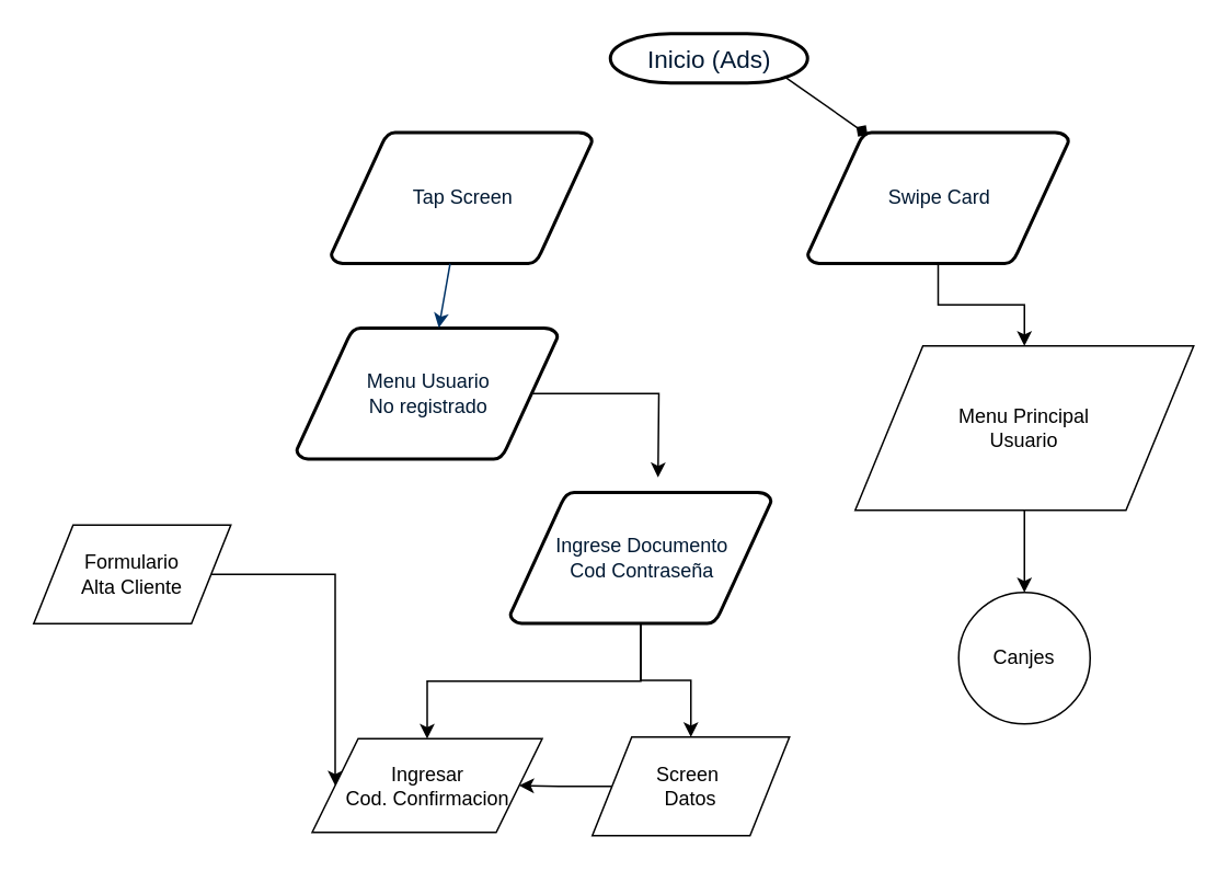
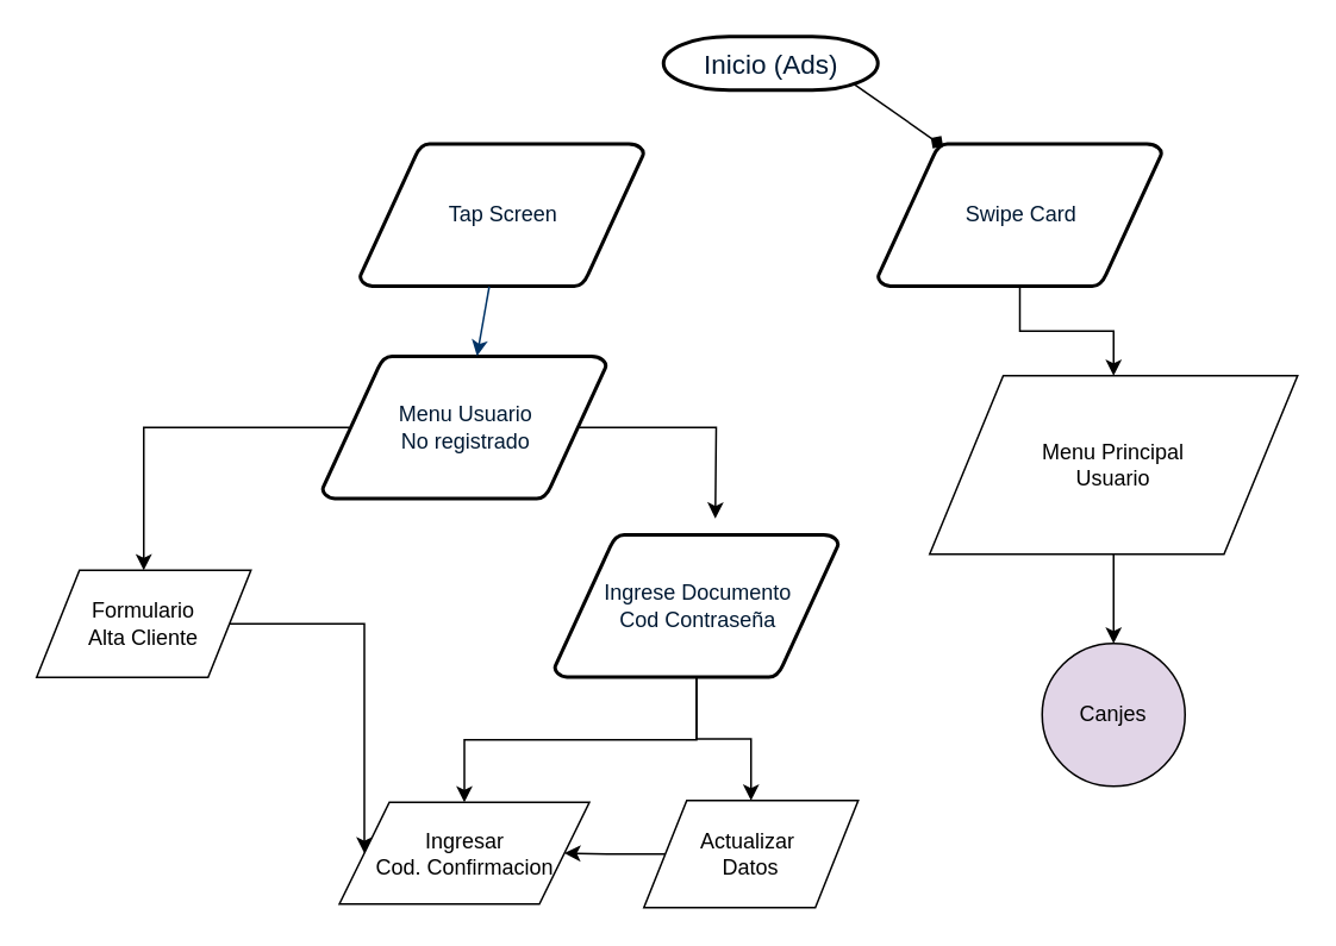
  <mxCell id="0" />
  <mxCell id="1" parent="0" />
  <mxCell id="2" value="Inicio (Ads)" style="shape=mxgraph.flowchart.terminator;fillColor=#FFFFFF;strokeColor=#000000;strokeWidth=2;gradientColor=none;gradientDirection=north;fontColor=#001933;fontStyle=0;html=1;fontSize=15;" parent="1" vertex="1"><mxGeometry x="371" y="20" width="120" height="30" as="geometry" /></mxCell>
  <mxCell id="3" value="Tap Screen" style="shape=mxgraph.flowchart.data;fillColor=#FFFFFF;strokeColor=#000000;strokeWidth=2;gradientColor=none;gradientDirection=north;fontColor=#001933;fontStyle=0;html=1;" parent="1" vertex="1"><mxGeometry x="201" y="80" width="159" height="80" as="geometry" /></mxCell>
+ <mxCell id="4" value="" style="edgeStyle=orthogonalEdgeStyle;rounded=0;orthogonalLoop=1;jettySize=auto;html=1;exitX=0.095;exitY=0.5;exitDx=0;exitDy=0;exitPerimeter=0;" edge="1" parent="1" source="6" target="12"><mxGeometry relative="1" as="geometry"><mxPoint x="111" y="240" as="targetPoint" /></mxGeometry></mxCell>
  <mxCell id="5" value="" style="edgeStyle=orthogonalEdgeStyle;rounded=0;orthogonalLoop=1;jettySize=auto;html=1;exitX=0.905;exitY=0.5;exitDx=0;exitDy=0;exitPerimeter=0;" edge="1" parent="1" source="6"><mxGeometry relative="1" as="geometry"><mxPoint x="400" y="290" as="targetPoint" /></mxGeometry></mxCell>
  <mxCell id="6" value="Menu Usuario &lt;br&gt;No registrado" style="shape=mxgraph.flowchart.data;fillColor=#FFFFFF;strokeColor=#000000;strokeWidth=2;gradientColor=none;gradientDirection=north;fontColor=#001933;fontStyle=0;html=1;" parent="1" vertex="1"><mxGeometry x="180" y="199" width="159" height="80" as="geometry" /></mxCell>
  <mxCell id="7" style="fontColor=#001933;fontStyle=1;strokeColor=#003366;strokeWidth=1;html=1;" parent="1" source="3" target="6" edge="1"><mxGeometry relative="1" as="geometry" /></mxCell>
  <mxCell id="8" value="" style="edgeStyle=orthogonalEdgeStyle;rounded=0;orthogonalLoop=1;jettySize=auto;html=1;" edge="1" parent="1" source="9" target="14"><mxGeometry relative="1" as="geometry" /></mxCell>
  <mxCell id="9" value="Swipe Card" style="shape=mxgraph.flowchart.data;fillColor=#FFFFFF;strokeColor=#000000;strokeWidth=2;gradientColor=none;gradientDirection=north;fontColor=#001933;fontStyle=0;html=1;" parent="1" vertex="1"><mxGeometry x="491" y="80" width="159" height="80" as="geometry" /></mxCell>
  <mxCell id="10" value="" style="endArrow=diamond;html=1;entryX=0.23;entryY=0.02;entryDx=0;entryDy=0;entryPerimeter=0;exitX=0.89;exitY=0.89;exitDx=0;exitDy=0;exitPerimeter=0;" parent="1" source="2" target="9" edge="1"><mxGeometry width="50" height="50" relative="1" as="geometry"><mxPoint x="301" y="100" as="sourcePoint" /><mxPoint x="561" y="70" as="targetPoint" /></mxGeometry></mxCell>
  <mxCell id="11" value="" style="edgeStyle=orthogonalEdgeStyle;rounded=0;orthogonalLoop=1;jettySize=auto;html=1;entryX=0;entryY=0.5;entryDx=0;entryDy=0;" edge="1" parent="1" source="12" target="17"><mxGeometry relative="1" as="geometry"><mxPoint x="232" y="349" as="targetPoint" /></mxGeometry></mxCell>
  <mxCell id="12" value="Formulario&lt;br&gt;Alta Cliente" style="shape=parallelogram;perimeter=parallelogramPerimeter;whiteSpace=wrap;html=1;" parent="1" vertex="1"><mxGeometry x="20" y="319" width="120" height="60" as="geometry" /></mxCell>
  <mxCell id="13" value="" style="edgeStyle=orthogonalEdgeStyle;rounded=0;orthogonalLoop=1;jettySize=auto;html=1;" edge="1" parent="1" source="14" target="21"><mxGeometry relative="1" as="geometry" /></mxCell>
  <mxCell id="14" value="Menu Principal&lt;br&gt;Usuario" style="shape=parallelogram;perimeter=parallelogramPerimeter;whiteSpace=wrap;html=1;" parent="1" vertex="1"><mxGeometry x="520" y="210" width="206" height="100" as="geometry" /></mxCell>
  <mxCell id="15" value="" style="edgeStyle=orthogonalEdgeStyle;rounded=0;orthogonalLoop=1;jettySize=auto;html=1;entryX=1;entryY=0.5;entryDx=0;entryDy=0;" edge="1" parent="1" source="16" target="17"><mxGeometry relative="1" as="geometry"><mxPoint x="278" y="349" as="targetPoint" /></mxGeometry></mxCell>
- <mxCell id="16" value="Screen&amp;nbsp;&lt;br&gt;Datos" style="shape=parallelogram;perimeter=parallelogramPerimeter;whiteSpace=wrap;html=1;" vertex="1" parent="1"><mxGeometry x="360" y="448" width="120" height="60" as="geometry" /></mxCell>
+ <mxCell id="16" value="Actualizar&amp;nbsp;&lt;br&gt;Datos" style="shape=parallelogram;perimeter=parallelogramPerimeter;whiteSpace=wrap;html=1;" vertex="1" parent="1"><mxGeometry x="360" y="448" width="120" height="60" as="geometry" /></mxCell>
  <mxCell id="17" value="Ingresar&lt;br&gt;Cod. Confirmacion&lt;br&gt;" style="shape=parallelogram;perimeter=parallelogramPerimeter;whiteSpace=wrap;html=1;" vertex="1" parent="1"><mxGeometry x="189.5" y="449" width="140" height="57" as="geometry" /></mxCell>
  <mxCell id="18" value="" style="edgeStyle=orthogonalEdgeStyle;rounded=0;orthogonalLoop=1;jettySize=auto;html=1;" edge="1" parent="1" source="20" target="16"><mxGeometry relative="1" as="geometry" /></mxCell>
  <mxCell id="19" value="" style="edgeStyle=orthogonalEdgeStyle;rounded=0;orthogonalLoop=1;jettySize=auto;html=1;" edge="1" parent="1" source="20" target="17"><mxGeometry relative="1" as="geometry"><mxPoint x="230" y="339" as="targetPoint" /></mxGeometry></mxCell>
  <mxCell id="20" value="Ingrese Documento&lt;br&gt;Cod Contraseña" style="shape=mxgraph.flowchart.data;fillColor=#FFFFFF;strokeColor=#000000;strokeWidth=2;gradientColor=none;gradientDirection=north;fontColor=#001933;fontStyle=0;html=1;" vertex="1" parent="1"><mxGeometry x="310" y="299" width="159" height="80" as="geometry" /></mxCell>
- <mxCell id="21" value="Canjes" style="ellipse;whiteSpace=wrap;html=1;aspect=fixed;" vertex="1" parent="1"><mxGeometry x="583" y="360" width="80" height="80" as="geometry" /></mxCell>
+ <mxCell id="21" value="Canjes" style="ellipse;whiteSpace=wrap;html=1;aspect=fixed;fillColor=#e1d5e7;" vertex="1" parent="1"><mxGeometry x="583" y="360" width="80" height="80" as="geometry" /></mxCell>
